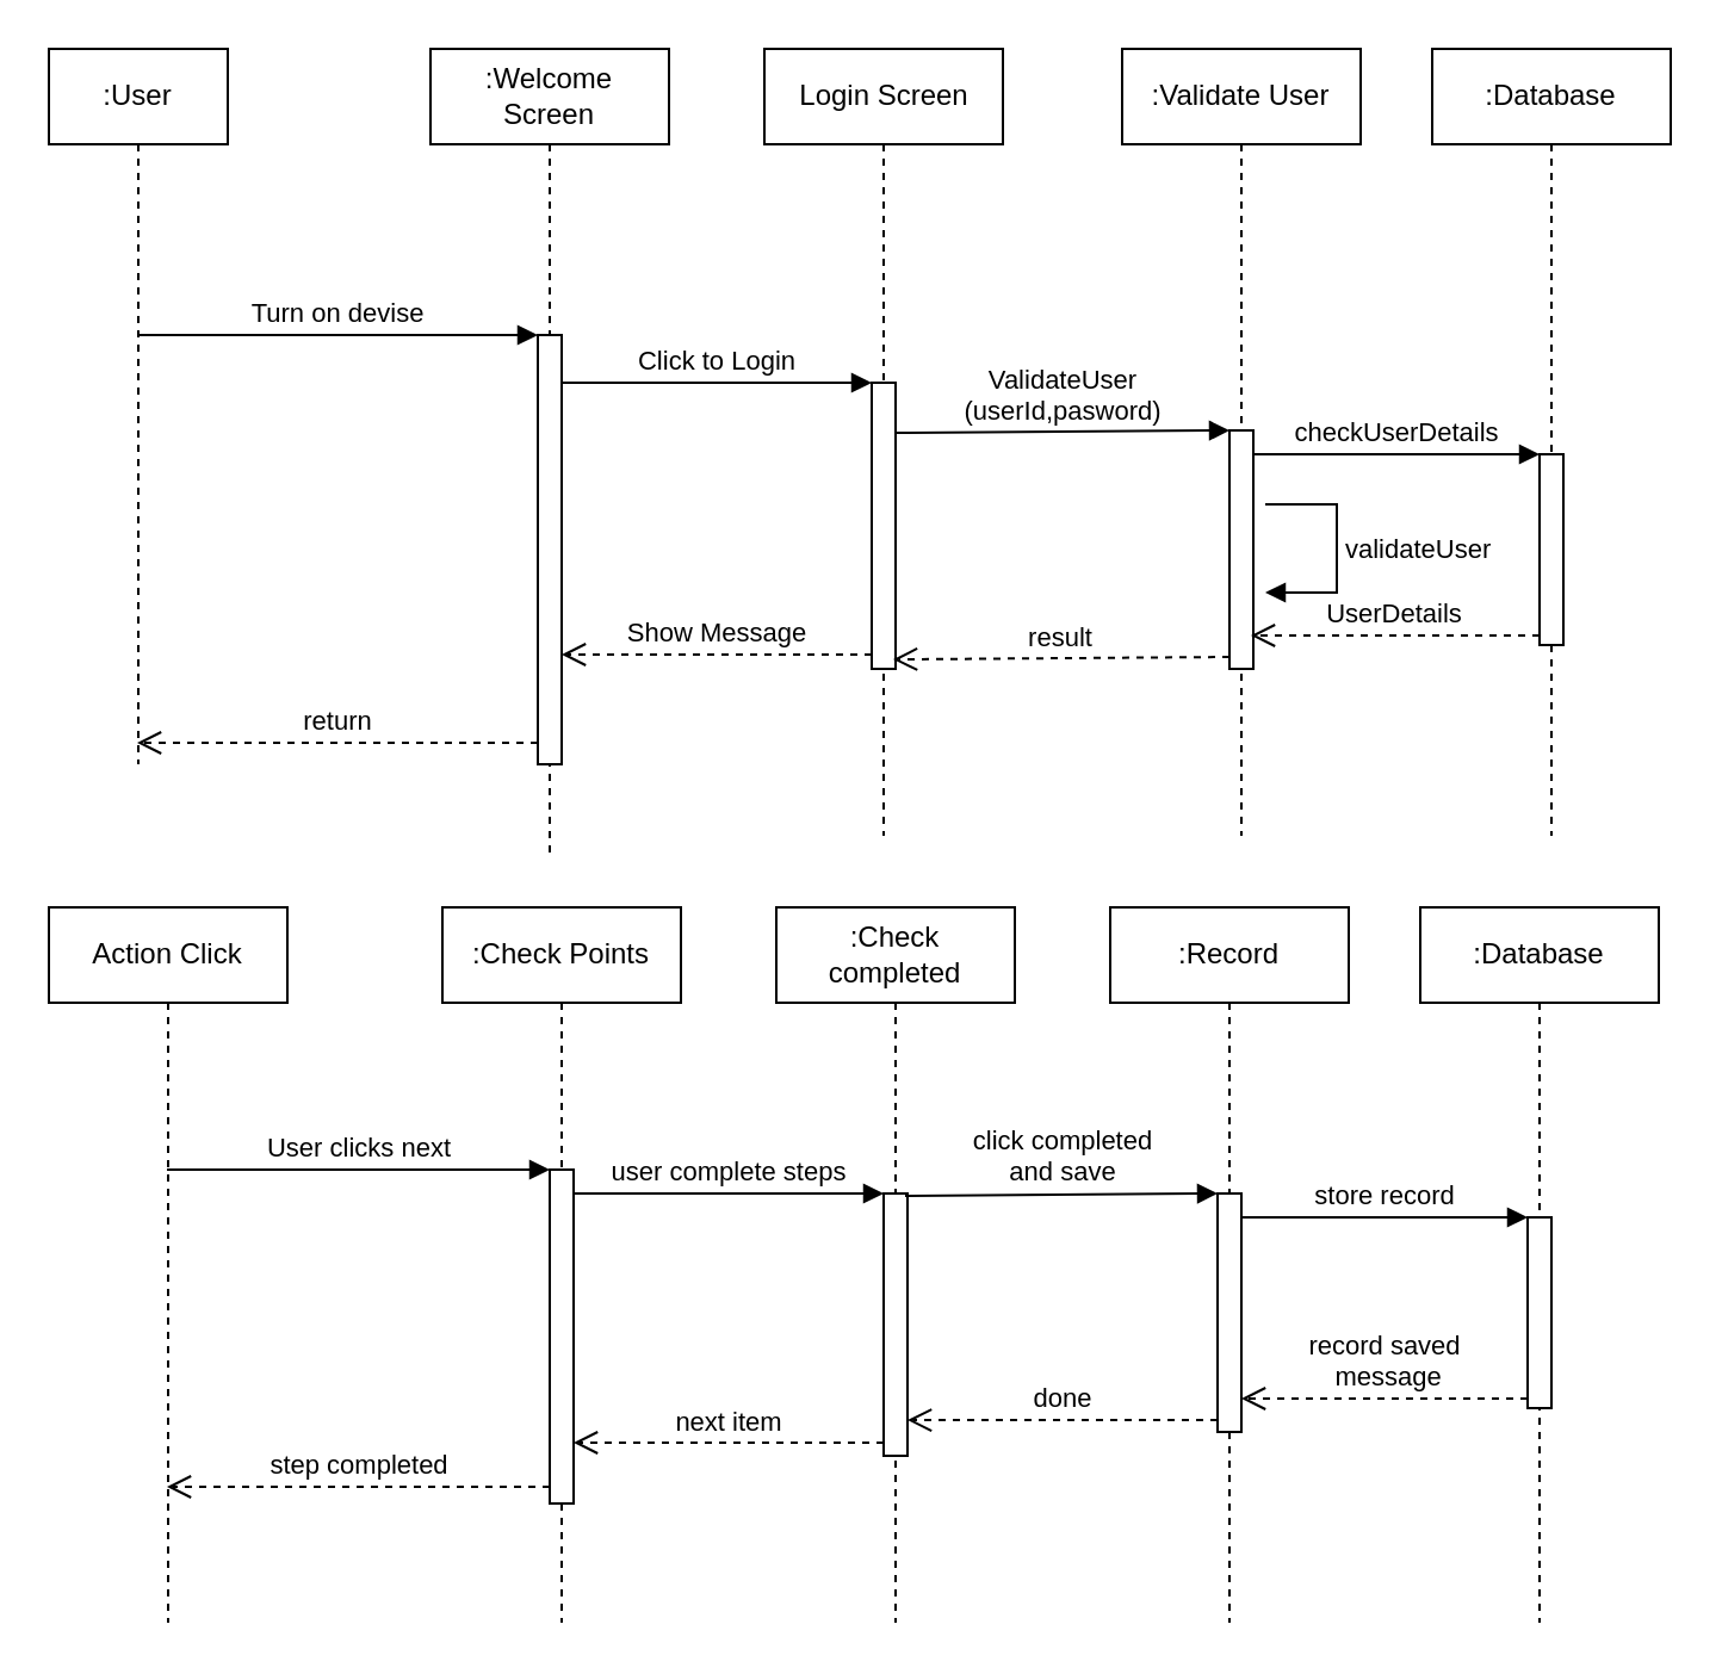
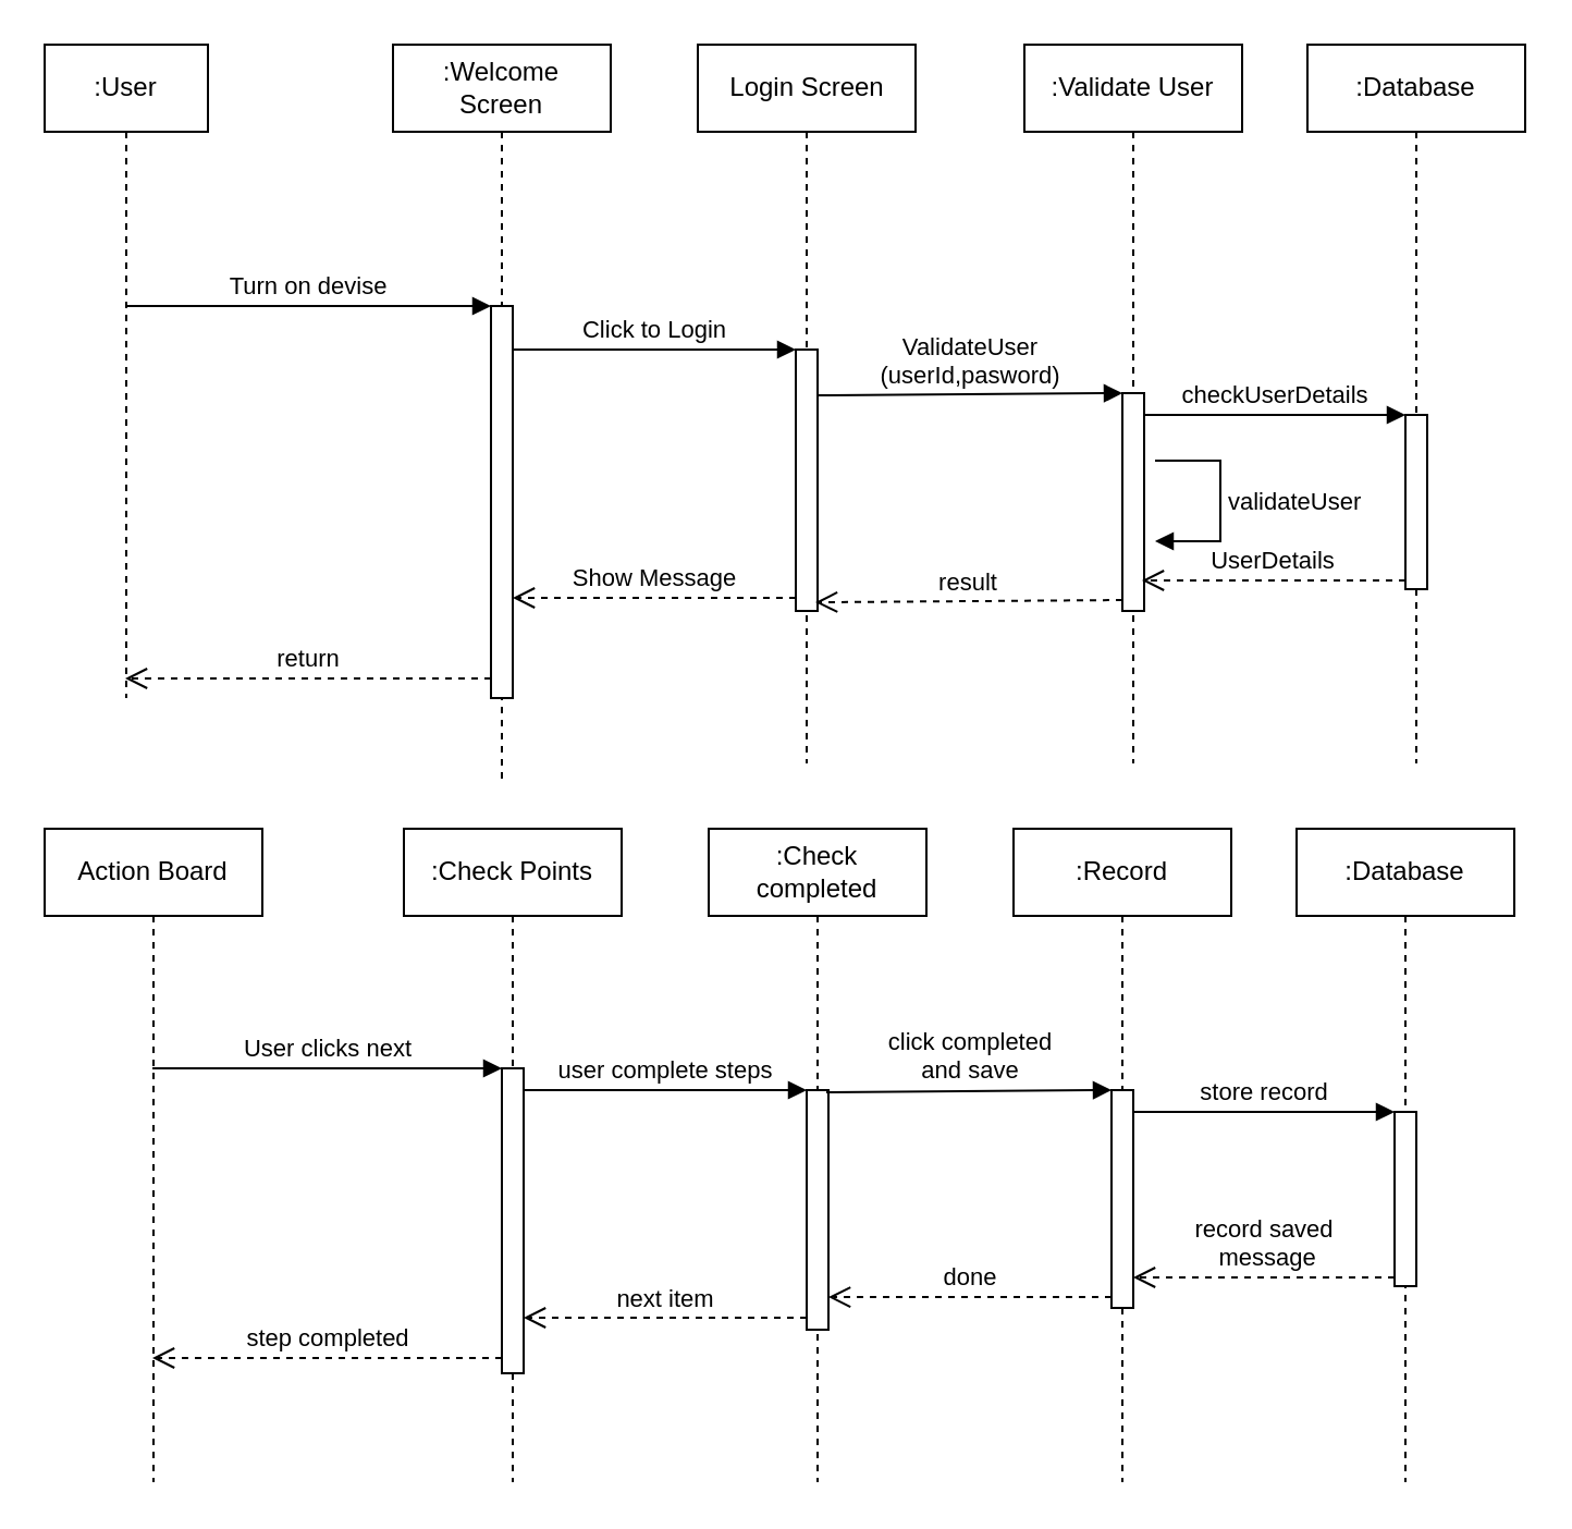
  <mxCell id="0" />
  <mxCell id="1" parent="0" />
  <mxCell id="2" value=":User" style="shape=umlLifeline;perimeter=lifelinePerimeter;whiteSpace=wrap;html=1;container=1;collapsible=0;recursiveResize=0;outlineConnect=0;" vertex="1" parent="1"><mxGeometry x="20" y="20" width="75" height="300" as="geometry" /></mxCell>
  <mxCell id="3" value=":Welcome &lt;br&gt;Screen" style="shape=umlLifeline;perimeter=lifelinePerimeter;whiteSpace=wrap;html=1;container=1;collapsible=0;recursiveResize=0;outlineConnect=0;" vertex="1" parent="1"><mxGeometry x="180" y="20" width="100" height="340" as="geometry" /></mxCell>
  <mxCell id="4" value="" style="html=1;points=[];perimeter=orthogonalPerimeter;" vertex="1" parent="3"><mxGeometry x="45" y="120" width="10" height="180" as="geometry" /></mxCell>
  <mxCell id="5" value="Login Screen" style="html=1;points=[];perimeter=orthogonalPerimeter;shape=umlLifeline;participant=label;fontFamily=Helvetica;fontSize=12;fontColor=#000000;align=center;strokeColor=#000000;fillColor=#ffffff;recursiveResize=0;container=1;collapsible=0;" vertex="1" parent="1"><mxGeometry x="320" y="20" width="100" height="330" as="geometry" /></mxCell>
  <mxCell id="6" value="" style="html=1;points=[];perimeter=orthogonalPerimeter;" vertex="1" parent="5"><mxGeometry x="45" y="140" width="10" height="120" as="geometry" /></mxCell>
  <mxCell id="7" value="Turn on devise" style="html=1;verticalAlign=bottom;endArrow=block;entryX=0;entryY=0;" edge="1" target="4" parent="1" source="2"><mxGeometry relative="1" as="geometry"><mxPoint x="155" y="140" as="sourcePoint" /></mxGeometry></mxCell>
  <mxCell id="8" value="return" style="html=1;verticalAlign=bottom;endArrow=open;dashed=1;endSize=8;exitX=0;exitY=0.95;" edge="1" source="4" parent="1" target="2"><mxGeometry relative="1" as="geometry"><mxPoint x="155" y="216" as="targetPoint" /></mxGeometry></mxCell>
  <mxCell id="9" value="Click to Login" style="html=1;verticalAlign=bottom;endArrow=block;entryX=0;entryY=0;" edge="1" target="6" parent="1"><mxGeometry relative="1" as="geometry"><mxPoint x="235" y="160" as="sourcePoint" /></mxGeometry></mxCell>
  <mxCell id="10" value="Show Message" style="html=1;verticalAlign=bottom;endArrow=open;dashed=1;endSize=8;exitX=0;exitY=0.95;" edge="1" source="6" parent="1" target="4"><mxGeometry relative="1" as="geometry"><mxPoint x="315" y="276" as="targetPoint" /></mxGeometry></mxCell>
  <mxCell id="11" value=":Validate User" style="shape=umlLifeline;perimeter=lifelinePerimeter;whiteSpace=wrap;html=1;container=1;collapsible=0;recursiveResize=0;outlineConnect=0;" vertex="1" parent="1"><mxGeometry x="470" y="20" width="100" height="330" as="geometry" /></mxCell>
  <mxCell id="12" value="" style="html=1;points=[];perimeter=orthogonalPerimeter;" vertex="1" parent="11"><mxGeometry x="45" y="160" width="10" height="100" as="geometry" /></mxCell>
  <mxCell id="13" value="validateUser" style="edgeStyle=orthogonalEdgeStyle;html=1;align=left;spacingLeft=2;endArrow=block;rounded=0;entryX=1.5;entryY=0.77;entryDx=0;entryDy=0;entryPerimeter=0;" edge="1" parent="11"><mxGeometry relative="1" as="geometry"><mxPoint x="60" y="191" as="sourcePoint" /><Array as="points"><mxPoint x="90" y="191" /><mxPoint x="90" y="228" /></Array><mxPoint x="60" y="228" as="targetPoint" /></mxGeometry></mxCell>
  <mxCell id="14" value="ValidateUser&lt;br&gt;(userId,pasword)" style="html=1;verticalAlign=bottom;endArrow=block;entryX=0;entryY=0;exitX=1;exitY=0.175;exitDx=0;exitDy=0;exitPerimeter=0;" edge="1" parent="1" source="6"><mxGeometry relative="1" as="geometry"><mxPoint x="445" y="200" as="sourcePoint" /><mxPoint x="515" y="180" as="targetPoint" /></mxGeometry></mxCell>
  <mxCell id="15" value="result" style="html=1;verticalAlign=bottom;endArrow=open;dashed=1;endSize=8;exitX=0;exitY=0.95;entryX=0.9;entryY=0.967;entryDx=0;entryDy=0;entryPerimeter=0;" edge="1" parent="1" target="6"><mxGeometry relative="1" as="geometry"><mxPoint x="445" y="276" as="targetPoint" /><mxPoint x="515" y="275" as="sourcePoint" /></mxGeometry></mxCell>
  <mxCell id="16" value=":Database" style="shape=umlLifeline;perimeter=lifelinePerimeter;whiteSpace=wrap;html=1;container=1;collapsible=0;recursiveResize=0;outlineConnect=0;" vertex="1" parent="1"><mxGeometry x="600" y="20" width="100" height="330" as="geometry" /></mxCell>
  <mxCell id="17" value="" style="html=1;points=[];perimeter=orthogonalPerimeter;" vertex="1" parent="16"><mxGeometry x="45" y="170" width="10" height="80" as="geometry" /></mxCell>
  <mxCell id="18" value="checkUserDetails" style="html=1;verticalAlign=bottom;endArrow=block;entryX=0;entryY=0;" edge="1" target="17" parent="1"><mxGeometry relative="1" as="geometry"><mxPoint x="525" y="190" as="sourcePoint" /></mxGeometry></mxCell>
  <mxCell id="19" value="UserDetails" style="html=1;verticalAlign=bottom;endArrow=open;dashed=1;endSize=8;exitX=0;exitY=0.95;entryX=0.9;entryY=0.86;entryDx=0;entryDy=0;entryPerimeter=0;" edge="1" source="17" parent="1" target="12"><mxGeometry relative="1" as="geometry"><mxPoint x="575" y="266" as="targetPoint" /></mxGeometry></mxCell>
- <mxCell id="20" value="Action Click" style="shape=umlLifeline;perimeter=lifelinePerimeter;whiteSpace=wrap;html=1;container=1;collapsible=0;recursiveResize=0;outlineConnect=0;" vertex="1" parent="1"><mxGeometry x="20" y="380" width="100" height="300" as="geometry" /></mxCell>
+ <mxCell id="20" value="Action Board" style="shape=umlLifeline;perimeter=lifelinePerimeter;whiteSpace=wrap;html=1;container=1;collapsible=0;recursiveResize=0;outlineConnect=0;" vertex="1" parent="1"><mxGeometry x="20" y="380" width="100" height="300" as="geometry" /></mxCell>
  <mxCell id="21" value=":Check Points" style="shape=umlLifeline;perimeter=lifelinePerimeter;whiteSpace=wrap;html=1;container=1;collapsible=0;recursiveResize=0;outlineConnect=0;" vertex="1" parent="1"><mxGeometry x="185" y="380" width="100" height="300" as="geometry" /></mxCell>
  <mxCell id="22" value="" style="html=1;points=[];perimeter=orthogonalPerimeter;" vertex="1" parent="21"><mxGeometry x="45" y="110" width="10" height="140" as="geometry" /></mxCell>
  <mxCell id="23" value="User clicks next" style="html=1;verticalAlign=bottom;endArrow=block;entryX=0;entryY=0;" edge="1" target="22" parent="1" source="20"><mxGeometry relative="1" as="geometry"><mxPoint x="160" y="490" as="sourcePoint" /></mxGeometry></mxCell>
  <mxCell id="24" value="step completed" style="html=1;verticalAlign=bottom;endArrow=open;dashed=1;endSize=8;exitX=0;exitY=0.95;" edge="1" source="22" parent="1" target="20"><mxGeometry relative="1" as="geometry"><mxPoint x="160" y="566" as="targetPoint" /></mxGeometry></mxCell>
  <mxCell id="25" value=":Check &lt;br&gt;completed" style="shape=umlLifeline;perimeter=lifelinePerimeter;whiteSpace=wrap;html=1;container=1;collapsible=0;recursiveResize=0;outlineConnect=0;" vertex="1" parent="1"><mxGeometry x="325" y="380" width="100" height="300" as="geometry" /></mxCell>
  <mxCell id="26" value="" style="html=1;points=[];perimeter=orthogonalPerimeter;" vertex="1" parent="25"><mxGeometry x="45" y="120" width="10" height="110" as="geometry" /></mxCell>
  <mxCell id="27" value=":Record" style="shape=umlLifeline;perimeter=lifelinePerimeter;whiteSpace=wrap;html=1;container=1;collapsible=0;recursiveResize=0;outlineConnect=0;" vertex="1" parent="1"><mxGeometry x="465" y="380" width="100" height="300" as="geometry" /></mxCell>
  <mxCell id="28" value="" style="html=1;points=[];perimeter=orthogonalPerimeter;" vertex="1" parent="27"><mxGeometry x="45" y="120" width="10" height="100" as="geometry" /></mxCell>
  <mxCell id="29" value="next item" style="html=1;verticalAlign=bottom;endArrow=open;dashed=1;endSize=8;exitX=0;exitY=0.95;" edge="1" source="26" parent="1" target="22"><mxGeometry relative="1" as="geometry"><mxPoint x="300" y="576" as="targetPoint" /></mxGeometry></mxCell>
  <mxCell id="30" value="user complete steps" style="html=1;verticalAlign=bottom;endArrow=block;entryX=0;entryY=0;" edge="1" target="26" parent="1" source="22"><mxGeometry relative="1" as="geometry"><mxPoint x="300" y="500" as="sourcePoint" /></mxGeometry></mxCell>
  <mxCell id="31" value="done" style="html=1;verticalAlign=bottom;endArrow=open;dashed=1;endSize=8;exitX=0;exitY=0.95;entryX=1;entryY=0.864;entryDx=0;entryDy=0;entryPerimeter=0;" edge="1" source="28" parent="1" target="26"><mxGeometry relative="1" as="geometry"><mxPoint x="440" y="576" as="targetPoint" /></mxGeometry></mxCell>
  <mxCell id="32" value="click completed&lt;br&gt;and save&lt;br&gt;" style="html=1;verticalAlign=bottom;endArrow=block;entryX=0;entryY=0;exitX=0.9;exitY=0.009;exitDx=0;exitDy=0;exitPerimeter=0;" edge="1" target="28" parent="1" source="26"><mxGeometry relative="1" as="geometry"><mxPoint x="440" y="500" as="sourcePoint" /></mxGeometry></mxCell>
  <mxCell id="33" value=":Database" style="shape=umlLifeline;perimeter=lifelinePerimeter;whiteSpace=wrap;html=1;container=1;collapsible=0;recursiveResize=0;outlineConnect=0;" vertex="1" parent="1"><mxGeometry x="595" y="380" width="100" height="300" as="geometry" /></mxCell>
  <mxCell id="34" value="" style="html=1;points=[];perimeter=orthogonalPerimeter;" vertex="1" parent="33"><mxGeometry x="45" y="130" width="10" height="80" as="geometry" /></mxCell>
  <mxCell id="35" value="store record" style="html=1;verticalAlign=bottom;endArrow=block;entryX=0;entryY=0;exitX=1;exitY=0.1;exitDx=0;exitDy=0;exitPerimeter=0;" edge="1" target="34" parent="1" source="28"><mxGeometry relative="1" as="geometry"><mxPoint x="570" y="510" as="sourcePoint" /></mxGeometry></mxCell>
  <mxCell id="36" value="record saved&lt;br&gt;&amp;nbsp;message" style="html=1;verticalAlign=bottom;endArrow=open;dashed=1;endSize=8;exitX=0;exitY=0.95;" edge="1" source="34" parent="1" target="28"><mxGeometry relative="1" as="geometry"><mxPoint x="570" y="586" as="targetPoint" /></mxGeometry></mxCell>
